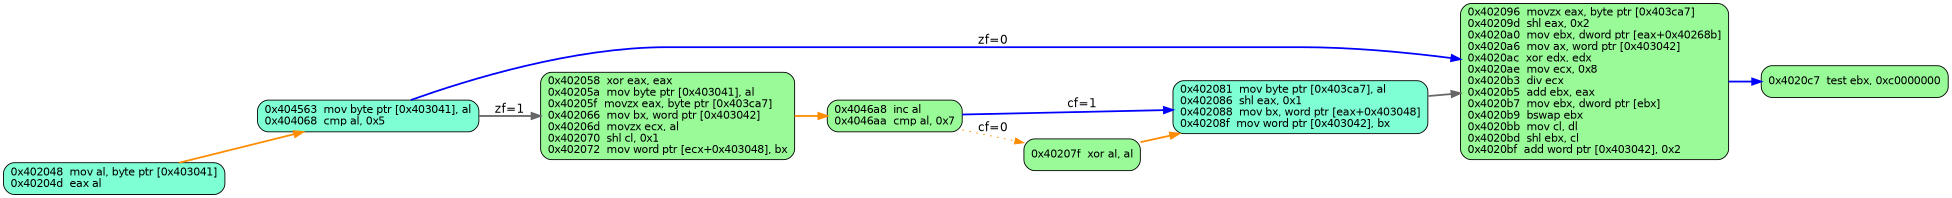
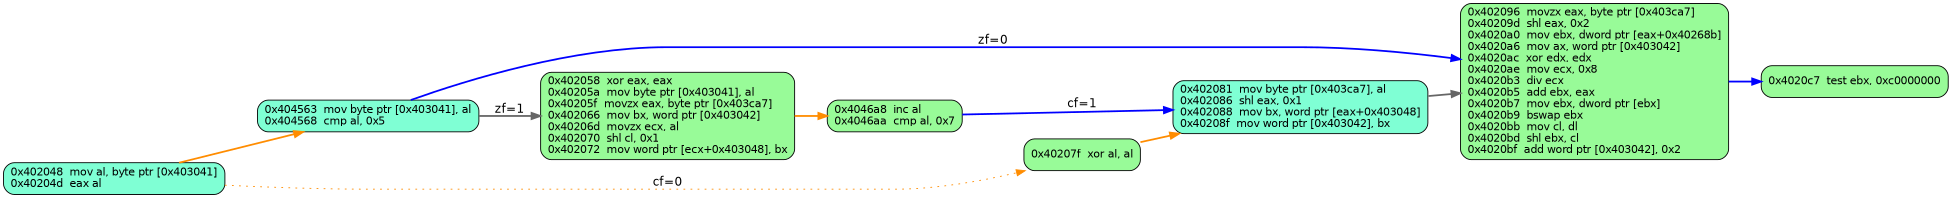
  digraph {
    fontname="DejaVu Sans"
    rankdir=LR
    node [fillcolor=palegreen fontname="DejaVu Sans" fontsize=12 shape=box style="rounded,filled"]
    edge [color=darkorange fontname="DejaVu Sans" style=bold]
    n1 [fillcolor=aquamarine label="0x402048  mov al, byte ptr [0x403041]\l0x40204d  eax al\l"]
-   n2 [fillcolor=aquamarine label="0x404563  mov byte ptr [0x403041], al\l0x404068  cmp al, 0x5\l"]
+   n2 [fillcolor=aquamarine label="0x404563  mov byte ptr [0x403041], al\l0x404568  cmp al, 0x5\l"]
    n3 [label="0x402058  xor eax, eax\l0x40205a  mov byte ptr [0x403041], al\l0x40205f  movzx eax, byte ptr [0x403ca7]\l0x402066  mov bx, word ptr [0x403042]\l0x40206d  movzx ecx, al\l0x402070  shl cl, 0x1\l0x402072  mov word ptr [ecx+0x403048], bx\l"]
    n4 [label="0x402096  movzx eax, byte ptr [0x403ca7]\l0x40209d  shl eax, 0x2\l0x4020a0  mov ebx, dword ptr [eax+0x40268b]\l0x4020a6  mov ax, word ptr [0x403042]\l0x4020ac  xor edx, edx\l0x4020ae  mov ecx, 0x8\l0x4020b3  div ecx\l0x4020b5  add ebx, eax\l0x4020b7  mov ebx, dword ptr [ebx]\l0x4020b9  bswap ebx\l0x4020bb  mov cl, dl\l0x4020bd  shl ebx, cl\l0x4020bf  add word ptr [0x403042], 0x2\l"]
    n5 [label="0x4046a8  inc al\l0x4046aa  cmp al, 0x7\l"]
    n6 [label="0x4020c7  test ebx, 0xc0000000\l"]
    n7 [label="0x40207f  xor al, al\l"]
    n8 [fillcolor=aquamarine label="0x402081  mov byte ptr [0x403ca7], al\l0x402086  shl eax, 0x1\l0x402088  mov bx, word ptr [eax+0x403048]\l0x40208f  mov word ptr [0x403042], bx\l"]
    n1 -> n2
    n2 -> n3 [color=gray40 label="zf=1"]
    n2 -> n4 [color=blue label="zf=0"]
    n3 -> n5
    n4 -> n6 [color=blue]
-   n5 -> n7 [label="cf=0" style=dotted]
+   n1 -> n7 [label="cf=0" style=dotted]
    n5 -> n8 [color=blue label="cf=1"]
    n7 -> n8
    n8 -> n4 [color=gray40]
  }
